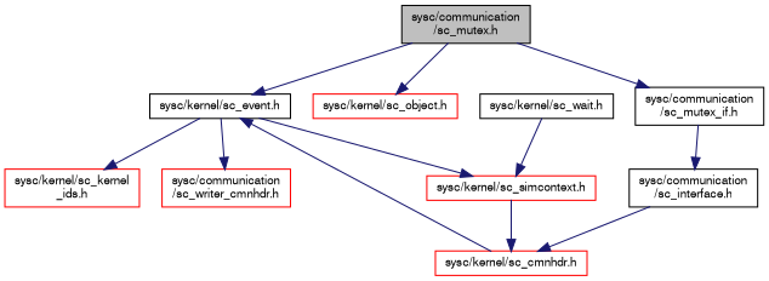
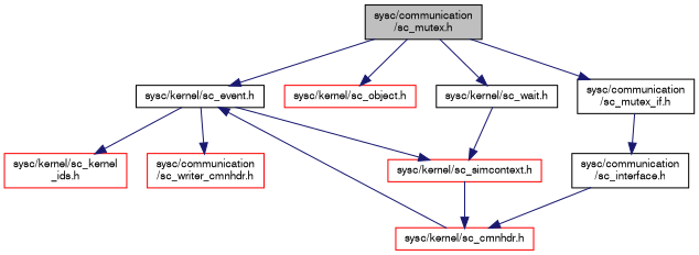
  digraph {
    node [color=black fillcolor=white fontname=FreeSans fontsize=10 shape=record style=filled]
    edge [color=midnightblue fontname=FreeSans fontsize=10 labelfontname=FreeSans labelfontsize=10 style=solid]
    n1 [fillcolor=grey75 fontcolor=black height=0.2 label="sysc/communication\l/sc_mutex.h" width=0.4]
    n2 [height=0.2 label="sysc/kernel/sc_event.h" width=0.4]
    n3 [color=red height=0.2 label="sysc/kernel/sc_object.h" width=0.4]
    n4 [height=0.2 label="sysc/kernel/sc_wait.h" width=0.4]
    n5 [height=0.2 label="sysc/communication\l/sc_mutex_if.h" width=0.4]
    n6 [color=red height=0.2 label="sysc/kernel/sc_kernel\l_ids.h" width=0.4]
    n7 [color=red height=0.2 label="sysc/kernel/sc_simcontext.h" width=0.4]
    n8 [color=red height=0.2 label="sysc/communication\l/sc_writer_cmnhdr.h" width=0.4]
    n9 [height=0.2 label="sysc/communication\l/sc_interface.h" width=0.4]
    n10 [color=red height=0.2 label="sysc/kernel/sc_cmnhdr.h" width=0.4]
    n1 -> n2
    n1 -> n3
+   n1 -> n4
    n1 -> n5
    n2 -> n6
    n2 -> n7
    n2 -> n8
    n4 -> n7
    n5 -> n9
    n7 -> n10
    n9 -> n10
    n10 -> n2
  }
